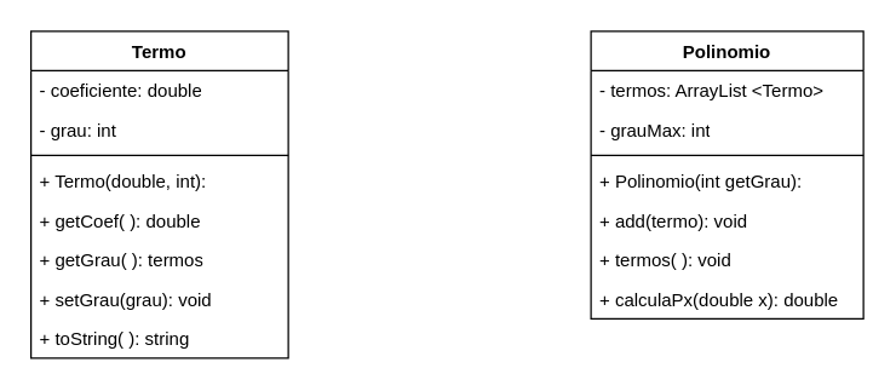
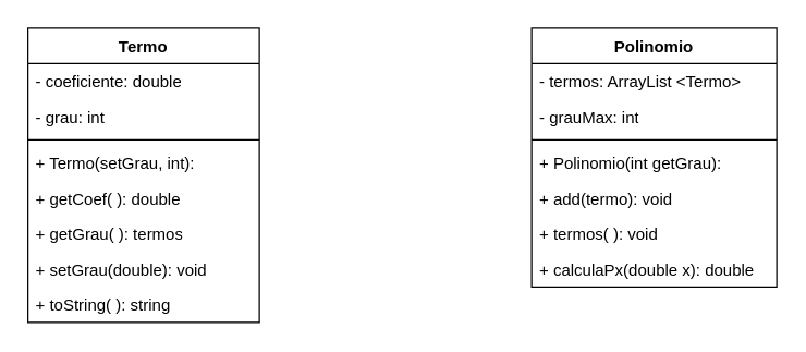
  <mxCell id="0" />
  <mxCell id="1" parent="0" />
  <mxCell id="2" value="Polinomio" style="swimlane;fontStyle=1;align=center;verticalAlign=top;childLayout=stackLayout;horizontal=1;startSize=26;horizontalStack=0;resizeParent=1;resizeParentMax=0;resizeLast=0;collapsible=1;marginBottom=0;whiteSpace=wrap;html=1;" vertex="1" parent="1"><mxGeometry x="390" y="20" width="180" height="190" as="geometry" /></mxCell>
  <mxCell id="3" value="- termos: ArrayList &amp;lt;Termo&amp;gt;" style="text;strokeColor=none;fillColor=none;align=left;verticalAlign=top;spacingLeft=4;spacingRight=4;overflow=hidden;rotatable=0;points=[[0,0.5],[1,0.5]];portConstraint=eastwest;whiteSpace=wrap;html=1;" vertex="1" parent="2"><mxGeometry y="26" width="180" height="26" as="geometry" /></mxCell>
  <mxCell id="4" value="- grauMax: int" style="text;strokeColor=none;fillColor=none;align=left;verticalAlign=top;spacingLeft=4;spacingRight=4;overflow=hidden;rotatable=0;points=[[0,0.5],[1,0.5]];portConstraint=eastwest;whiteSpace=wrap;html=1;" vertex="1" parent="2"><mxGeometry y="52" width="180" height="26" as="geometry" /></mxCell>
  <mxCell id="5" value="" style="line;strokeWidth=1;fillColor=none;align=left;verticalAlign=middle;spacingTop=-1;spacingLeft=3;spacingRight=3;rotatable=0;labelPosition=right;points=[];portConstraint=eastwest;strokeColor=inherit;" vertex="1" parent="2"><mxGeometry y="78" width="180" height="8" as="geometry" /></mxCell>
  <mxCell id="6" value="+ Polinomio(int getGrau):" style="text;strokeColor=none;fillColor=none;align=left;verticalAlign=top;spacingLeft=4;spacingRight=4;overflow=hidden;rotatable=0;points=[[0,0.5],[1,0.5]];portConstraint=eastwest;whiteSpace=wrap;html=1;" vertex="1" parent="2"><mxGeometry y="86" width="180" height="26" as="geometry" /></mxCell>
  <mxCell id="7" value="+ add(termo): void" style="text;strokeColor=none;fillColor=none;align=left;verticalAlign=top;spacingLeft=4;spacingRight=4;overflow=hidden;rotatable=0;points=[[0,0.5],[1,0.5]];portConstraint=eastwest;whiteSpace=wrap;html=1;" vertex="1" parent="2"><mxGeometry y="112" width="180" height="26" as="geometry" /></mxCell>
  <mxCell id="8" value="+ termos( ): void" style="text;strokeColor=none;fillColor=none;align=left;verticalAlign=top;spacingLeft=4;spacingRight=4;overflow=hidden;rotatable=0;points=[[0,0.5],[1,0.5]];portConstraint=eastwest;whiteSpace=wrap;html=1;" vertex="1" parent="2"><mxGeometry y="138" width="180" height="26" as="geometry" /></mxCell>
  <mxCell id="9" value="+ calculaPx(double x): double&amp;nbsp;" style="text;strokeColor=none;fillColor=none;align=left;verticalAlign=top;spacingLeft=4;spacingRight=4;overflow=hidden;rotatable=0;points=[[0,0.5],[1,0.5]];portConstraint=eastwest;whiteSpace=wrap;html=1;" vertex="1" parent="2"><mxGeometry y="164" width="180" height="26" as="geometry" /></mxCell>
  <mxCell id="10" value="Termo" style="swimlane;fontStyle=1;align=center;verticalAlign=top;childLayout=stackLayout;horizontal=1;startSize=26;horizontalStack=0;resizeParent=1;resizeParentMax=0;resizeLast=0;collapsible=1;marginBottom=0;whiteSpace=wrap;html=1;" vertex="1" parent="1"><mxGeometry x="20" y="20" width="170" height="216" as="geometry" /></mxCell>
  <mxCell id="11" value="- coeficiente: double" style="text;strokeColor=none;fillColor=none;align=left;verticalAlign=top;spacingLeft=4;spacingRight=4;overflow=hidden;rotatable=0;points=[[0,0.5],[1,0.5]];portConstraint=eastwest;whiteSpace=wrap;html=1;" vertex="1" parent="10"><mxGeometry y="26" width="170" height="26" as="geometry" /></mxCell>
  <mxCell id="12" value="- grau: int" style="text;strokeColor=none;fillColor=none;align=left;verticalAlign=top;spacingLeft=4;spacingRight=4;overflow=hidden;rotatable=0;points=[[0,0.5],[1,0.5]];portConstraint=eastwest;whiteSpace=wrap;html=1;" vertex="1" parent="10"><mxGeometry y="52" width="170" height="26" as="geometry" /></mxCell>
  <mxCell id="13" value="" style="line;strokeWidth=1;fillColor=none;align=left;verticalAlign=middle;spacingTop=-1;spacingLeft=3;spacingRight=3;rotatable=0;labelPosition=right;points=[];portConstraint=eastwest;strokeColor=inherit;" vertex="1" parent="10"><mxGeometry y="78" width="170" height="8" as="geometry" /></mxCell>
- <mxCell id="14" value="+ Termo(double, int):" style="text;strokeColor=none;fillColor=none;align=left;verticalAlign=top;spacingLeft=4;spacingRight=4;overflow=hidden;rotatable=0;points=[[0,0.5],[1,0.5]];portConstraint=eastwest;whiteSpace=wrap;html=1;" vertex="1" parent="10"><mxGeometry y="86" width="170" height="26" as="geometry" /></mxCell>
+ <mxCell id="14" value="+ Termo(setGrau, int):" style="text;strokeColor=none;fillColor=none;align=left;verticalAlign=top;spacingLeft=4;spacingRight=4;overflow=hidden;rotatable=0;points=[[0,0.5],[1,0.5]];portConstraint=eastwest;whiteSpace=wrap;html=1;" vertex="1" parent="10"><mxGeometry y="86" width="170" height="26" as="geometry" /></mxCell>
  <mxCell id="15" value="+ getCoef( ): double" style="text;strokeColor=none;fillColor=none;align=left;verticalAlign=top;spacingLeft=4;spacingRight=4;overflow=hidden;rotatable=0;points=[[0,0.5],[1,0.5]];portConstraint=eastwest;whiteSpace=wrap;html=1;" vertex="1" parent="10"><mxGeometry y="112" width="170" height="26" as="geometry" /></mxCell>
  <mxCell id="16" value="+ getGrau( ): termos" style="text;strokeColor=none;fillColor=none;align=left;verticalAlign=top;spacingLeft=4;spacingRight=4;overflow=hidden;rotatable=0;points=[[0,0.5],[1,0.5]];portConstraint=eastwest;whiteSpace=wrap;html=1;" vertex="1" parent="10"><mxGeometry y="138" width="170" height="26" as="geometry" /></mxCell>
- <mxCell id="17" value="+ setGrau(grau): void" style="text;strokeColor=none;fillColor=none;align=left;verticalAlign=top;spacingLeft=4;spacingRight=4;overflow=hidden;rotatable=0;points=[[0,0.5],[1,0.5]];portConstraint=eastwest;whiteSpace=wrap;html=1;" vertex="1" parent="10"><mxGeometry y="164" width="170" height="26" as="geometry" /></mxCell>
+ <mxCell id="17" value="+ setGrau(double): void" style="text;strokeColor=none;fillColor=none;align=left;verticalAlign=top;spacingLeft=4;spacingRight=4;overflow=hidden;rotatable=0;points=[[0,0.5],[1,0.5]];portConstraint=eastwest;whiteSpace=wrap;html=1;" vertex="1" parent="10"><mxGeometry y="164" width="170" height="26" as="geometry" /></mxCell>
  <mxCell id="18" value="+ toString( ): string" style="text;strokeColor=none;fillColor=none;align=left;verticalAlign=top;spacingLeft=4;spacingRight=4;overflow=hidden;rotatable=0;points=[[0,0.5],[1,0.5]];portConstraint=eastwest;whiteSpace=wrap;html=1;" vertex="1" parent="10"><mxGeometry y="190" width="170" height="26" as="geometry" /></mxCell>
